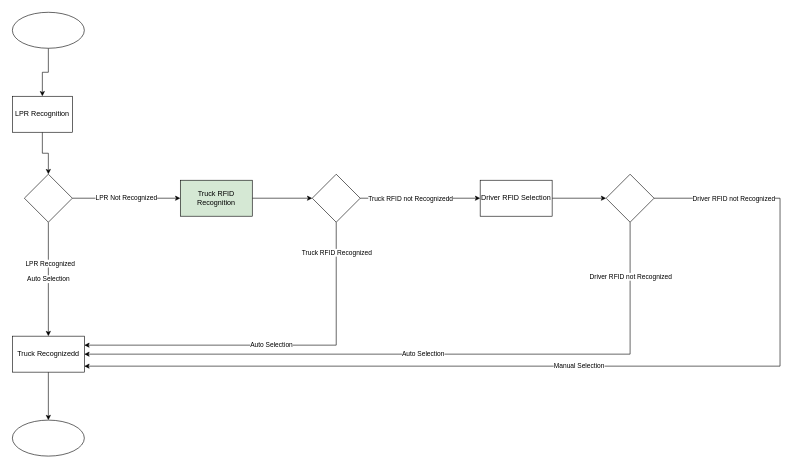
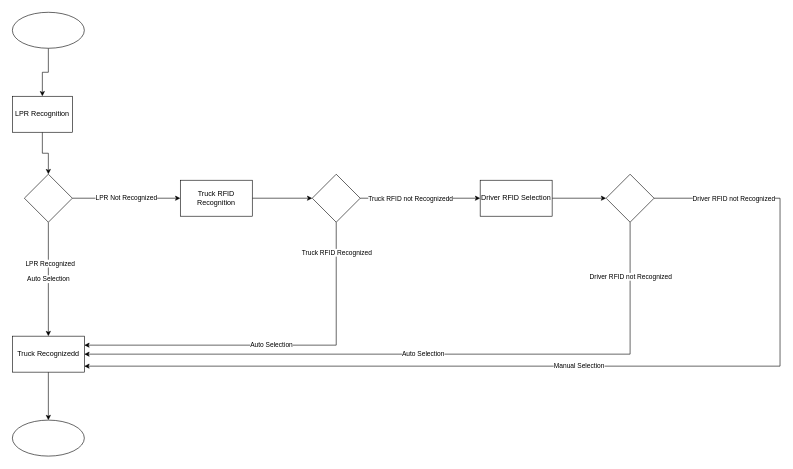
  <mxCell id="0" />
  <mxCell id="1" parent="0" />
  <mxCell id="2" value="" style="edgeStyle=orthogonalEdgeStyle;rounded=0;orthogonalLoop=1;jettySize=auto;html=1;" edge="1" parent="1" source="3" target="7"><mxGeometry relative="1" as="geometry" /></mxCell>
  <mxCell id="3" value="LPR Recognition" style="whiteSpace=wrap;html=1;" vertex="1" parent="1"><mxGeometry x="20" y="160" width="100" height="60" as="geometry" /></mxCell>
  <mxCell id="4" value="LPR Not Recognized" style="edgeStyle=orthogonalEdgeStyle;rounded=0;orthogonalLoop=1;jettySize=auto;html=1;" edge="1" parent="1" source="7"><mxGeometry relative="1" as="geometry"><mxPoint x="300" y="330" as="targetPoint" /></mxGeometry></mxCell>
  <mxCell id="5" value="Auto Selection" style="edgeStyle=orthogonalEdgeStyle;rounded=0;orthogonalLoop=1;jettySize=auto;html=1;" edge="1" parent="1" source="7" target="9"><mxGeometry relative="1" as="geometry" /></mxCell>
  <mxCell id="6" value="LPR Recognized" style="edgeLabel;html=1;align=center;verticalAlign=middle;resizable=0;points=[];" vertex="1" connectable="0" parent="5"><mxGeometry x="-0.289" y="2" relative="1" as="geometry"><mxPoint as="offset" /></mxGeometry></mxCell>
  <mxCell id="7" value="" style="rhombus;whiteSpace=wrap;html=1;" vertex="1" parent="1"><mxGeometry x="40" y="290" width="80" height="80" as="geometry" /></mxCell>
  <mxCell id="8" value="" style="edgeStyle=orthogonalEdgeStyle;rounded=0;orthogonalLoop=1;jettySize=auto;html=1;" edge="1" parent="1" source="9" target="26"><mxGeometry relative="1" as="geometry" /></mxCell>
  <mxCell id="9" value="Truck Recognizedd" style="whiteSpace=wrap;html=1;" vertex="1" parent="1"><mxGeometry x="20" y="560" width="120" height="60" as="geometry" /></mxCell>
  <mxCell id="10" value="" style="edgeStyle=orthogonalEdgeStyle;rounded=0;orthogonalLoop=1;jettySize=auto;html=1;" edge="1" parent="1" source="11" target="14"><mxGeometry relative="1" as="geometry" /></mxCell>
- <mxCell id="11" value="Truck RFID Recognition" style="rounded=0;whiteSpace=wrap;html=1;fillColor=#d5e8d4;" vertex="1" parent="1"><mxGeometry x="300" y="300" width="120" height="60" as="geometry" /></mxCell>
+ <mxCell id="11" value="Truck RFID Recognition" style="rounded=0;whiteSpace=wrap;html=1;" vertex="1" parent="1"><mxGeometry x="300" y="300" width="120" height="60" as="geometry" /></mxCell>
  <mxCell id="12" value="" style="edgeStyle=orthogonalEdgeStyle;rounded=0;orthogonalLoop=1;jettySize=auto;html=1;" edge="1" parent="1" source="14" target="18"><mxGeometry relative="1" as="geometry" /></mxCell>
  <mxCell id="13" value="Truck RFID not Recognizedd" style="edgeLabel;html=1;align=center;verticalAlign=middle;resizable=0;points=[];" vertex="1" connectable="0" parent="12"><mxGeometry x="-0.17" relative="1" as="geometry"><mxPoint as="offset" /></mxGeometry></mxCell>
  <mxCell id="14" value="" style="rhombus;whiteSpace=wrap;html=1;rounded=0;" vertex="1" parent="1"><mxGeometry x="520" y="290" width="80" height="80" as="geometry" /></mxCell>
  <mxCell id="15" value="Auto Selection" style="endArrow=classic;html=1;rounded=0;exitX=0.5;exitY=1;exitDx=0;exitDy=0;entryX=1;entryY=0.25;entryDx=0;entryDy=0;" edge="1" parent="1" source="14" target="9"><mxGeometry width="50" height="50" relative="1" as="geometry"><mxPoint x="530" y="530" as="sourcePoint" /><mxPoint x="170" y="560" as="targetPoint" /><Array as="points"><mxPoint x="560" y="575" /></Array></mxGeometry></mxCell>
  <mxCell id="16" value="Truck RFID Recognized" style="edgeLabel;html=1;align=center;verticalAlign=middle;resizable=0;points=[];" vertex="1" connectable="0" parent="15"><mxGeometry x="-0.84" relative="1" as="geometry"><mxPoint as="offset" /></mxGeometry></mxCell>
  <mxCell id="17" value="" style="edgeStyle=orthogonalEdgeStyle;rounded=0;orthogonalLoop=1;jettySize=auto;html=1;" edge="1" parent="1" source="18" target="19"><mxGeometry relative="1" as="geometry" /></mxCell>
  <mxCell id="18" value="Driver RFID Selection" style="whiteSpace=wrap;html=1;rounded=0;" vertex="1" parent="1"><mxGeometry x="800" y="300" width="120" height="60" as="geometry" /></mxCell>
  <mxCell id="19" value="" style="rhombus;whiteSpace=wrap;html=1;rounded=0;" vertex="1" parent="1"><mxGeometry x="1010" y="290" width="80" height="80" as="geometry" /></mxCell>
  <mxCell id="20" value="Auto Selection" style="endArrow=classic;html=1;rounded=0;exitX=0.5;exitY=1;exitDx=0;exitDy=0;entryX=1;entryY=0.5;entryDx=0;entryDy=0;" edge="1" parent="1" source="19" target="9"><mxGeometry width="50" height="50" relative="1" as="geometry"><mxPoint x="1150" y="370" as="sourcePoint" /><mxPoint x="730" y="575" as="targetPoint" /><Array as="points"><mxPoint x="1050" y="590" /></Array></mxGeometry></mxCell>
  <mxCell id="21" value="Driver RFID not Recognized" style="edgeLabel;html=1;align=center;verticalAlign=middle;resizable=0;points=[];" vertex="1" connectable="0" parent="20"><mxGeometry x="-0.84" relative="1" as="geometry"><mxPoint as="offset" /></mxGeometry></mxCell>
  <mxCell id="22" value="Manual Selection" style="endArrow=classic;html=1;rounded=0;exitX=1;exitY=0.5;exitDx=0;exitDy=0;entryX=1;entryY=0.5;entryDx=0;entryDy=0;" edge="1" parent="1" source="19"><mxGeometry width="50" height="50" relative="1" as="geometry"><mxPoint x="1150" y="390" as="sourcePoint" /><mxPoint x="140" y="610" as="targetPoint" /><Array as="points"><mxPoint x="1300" y="330" /><mxPoint x="1300" y="610" /></Array></mxGeometry></mxCell>
  <mxCell id="23" value="Driver RFID not Recognized" style="edgeLabel;html=1;align=center;verticalAlign=middle;resizable=0;points=[];" vertex="1" connectable="0" parent="22"><mxGeometry x="-0.84" relative="1" as="geometry"><mxPoint as="offset" /></mxGeometry></mxCell>
  <mxCell id="24" value="" style="edgeStyle=orthogonalEdgeStyle;rounded=0;orthogonalLoop=1;jettySize=auto;html=1;" edge="1" parent="1" source="25" target="3"><mxGeometry relative="1" as="geometry" /></mxCell>
  <mxCell id="25" value="" style="ellipse;whiteSpace=wrap;html=1;" vertex="1" parent="1"><mxGeometry x="20" y="20" width="120" height="60" as="geometry" /></mxCell>
  <mxCell id="26" value="" style="ellipse;whiteSpace=wrap;html=1;" vertex="1" parent="1"><mxGeometry x="20" y="700" width="120" height="60" as="geometry" /></mxCell>
